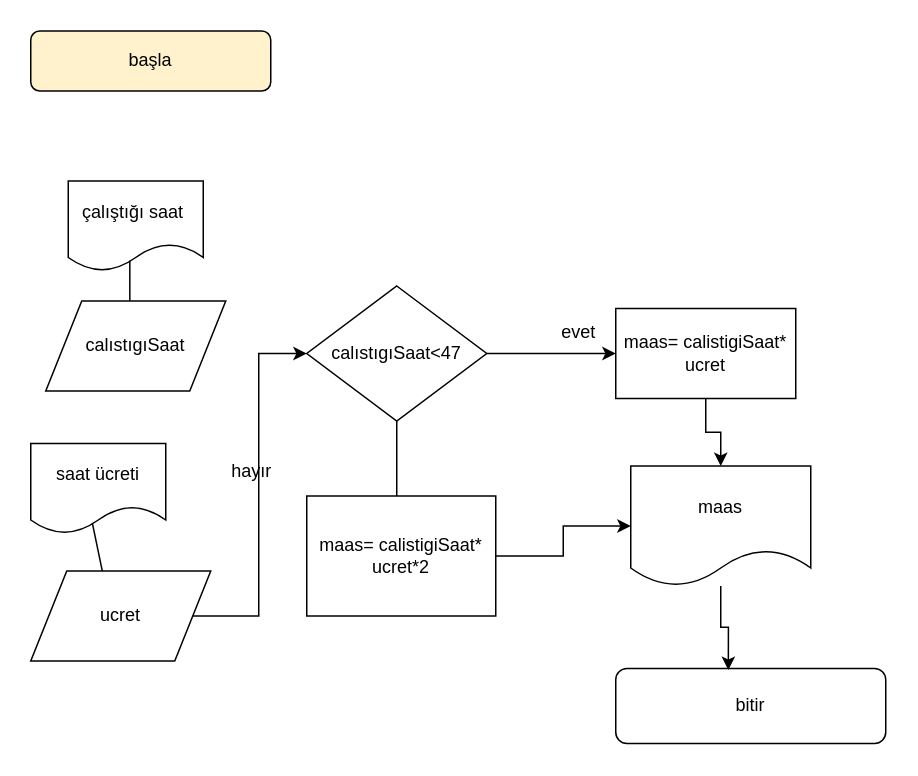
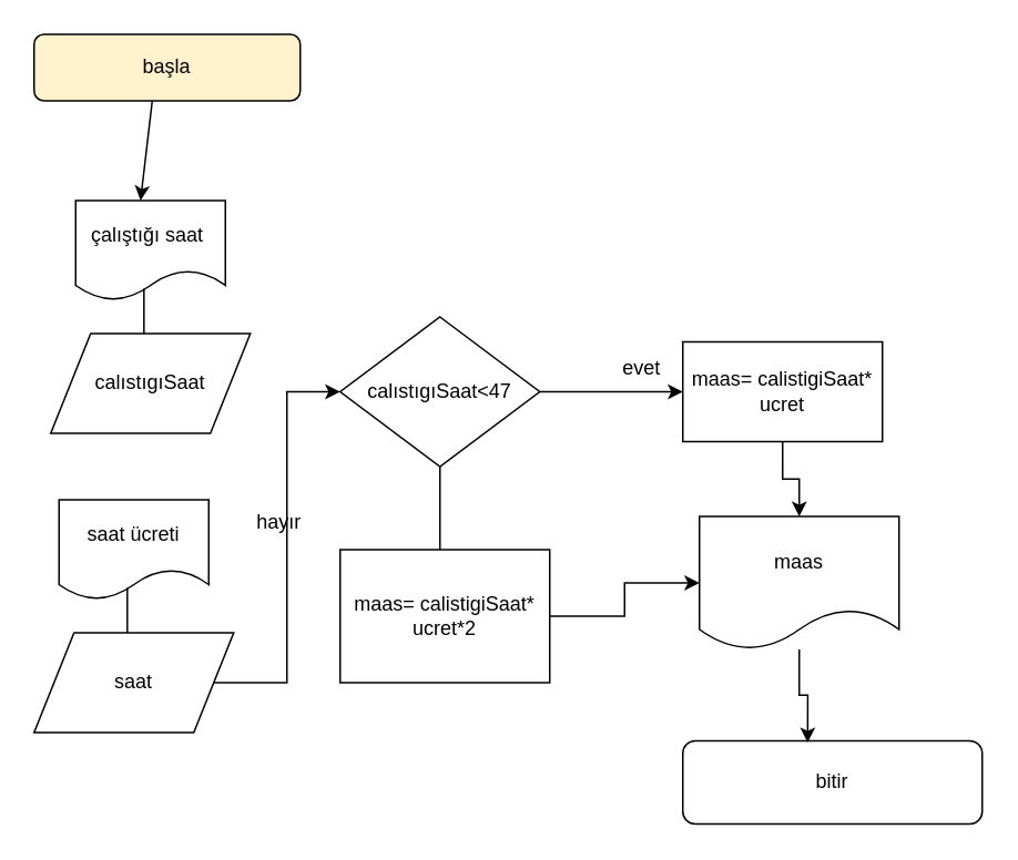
  <mxCell id="0" />
  <mxCell id="1" parent="0" />
  <mxCell id="2" value="başla" style="rounded=1;whiteSpace=wrap;html=1;fontSize=12;glass=0;strokeWidth=1;shadow=0;fillColor=#fff2cc;" vertex="1" parent="1"><mxGeometry x="20" y="20" width="160" height="40" as="geometry" /></mxCell>
  <mxCell id="3" value="çalıştığı saat&amp;nbsp;" style="shape=document;whiteSpace=wrap;html=1;boundedLbl=1;" vertex="1" parent="1"><mxGeometry x="45" y="120" width="90" height="60" as="geometry" /></mxCell>
+ <mxCell id="4" value="" style="endArrow=classic;html=1;exitX=0.444;exitY=1;exitDx=0;exitDy=0;exitPerimeter=0;entryX=0.433;entryY=0;entryDx=0;entryDy=0;entryPerimeter=0;" edge="1" parent="1" source="2" target="3"><mxGeometry width="50" height="50" relative="1" as="geometry"><mxPoint x="94" y="181.98" as="sourcePoint" /><mxPoint x="290" y="230" as="targetPoint" /></mxGeometry></mxCell>
  <mxCell id="5" value="" style="endArrow=classic;html=1;exitX=0.456;exitY=0.883;exitDx=0;exitDy=0;exitPerimeter=0;" edge="1" parent="1" source="3"><mxGeometry width="50" height="50" relative="1" as="geometry"><mxPoint x="140" y="260" as="sourcePoint" /><mxPoint x="86" y="240" as="targetPoint" /></mxGeometry></mxCell>
  <mxCell id="6" value="calıstıgıSaat" style="shape=parallelogram;perimeter=parallelogramPerimeter;whiteSpace=wrap;html=1;" vertex="1" parent="1"><mxGeometry x="30" y="200" width="120" height="60" as="geometry" /></mxCell>
  <mxCell id="7" style="edgeStyle=orthogonalEdgeStyle;rounded=0;orthogonalLoop=1;jettySize=auto;html=1;" edge="1" parent="1" source="9"><mxGeometry relative="1" as="geometry"><mxPoint x="410" y="235" as="targetPoint" /></mxGeometry></mxCell>
  <mxCell id="8" style="edgeStyle=orthogonalEdgeStyle;rounded=0;orthogonalLoop=1;jettySize=auto;html=1;" edge="1" parent="1" source="9"><mxGeometry relative="1" as="geometry"><mxPoint x="264" y="340" as="targetPoint" /></mxGeometry></mxCell>
  <mxCell id="9" value="calıstıgıSaat&amp;lt;47" style="rhombus;whiteSpace=wrap;html=1;" vertex="1" parent="1"><mxGeometry x="204" y="190" width="120" height="90" as="geometry" /></mxCell>
  <mxCell id="10" value="evet" style="text;html=1;align=center;verticalAlign=middle;resizable=0;points=[];autosize=1;" vertex="1" parent="1"><mxGeometry x="365" y="211" width="40" height="20" as="geometry" /></mxCell>
  <mxCell id="11" value="hayır" style="text;html=1;align=center;verticalAlign=middle;resizable=0;points=[];autosize=1;" vertex="1" parent="1"><mxGeometry x="147" y="304" width="40" height="20" as="geometry" /></mxCell>
  <mxCell id="12" value="bitir" style="rounded=1;whiteSpace=wrap;html=1;fontSize=12;glass=0;strokeWidth=1;shadow=0;" vertex="1" parent="1"><mxGeometry x="410" y="445" width="180" height="50" as="geometry" /></mxCell>
  <mxCell id="13" style="edgeStyle=orthogonalEdgeStyle;rounded=0;orthogonalLoop=1;jettySize=auto;html=1;entryX=0.5;entryY=0;entryDx=0;entryDy=0;" edge="1" parent="1" source="14" target="20"><mxGeometry relative="1" as="geometry" /></mxCell>
  <mxCell id="14" value="maas= calistigiSaat* ucret" style="rounded=0;whiteSpace=wrap;html=1;" vertex="1" parent="1"><mxGeometry x="410" y="205" width="120" height="60" as="geometry" /></mxCell>
- <mxCell id="15" value="saat ücreti" style="shape=document;whiteSpace=wrap;html=1;boundedLbl=1;" vertex="1" parent="1"><mxGeometry x="20" y="295" width="90" height="60" as="geometry" /></mxCell>
+ <mxCell id="15" value="saat ücreti" style="shape=document;whiteSpace=wrap;html=1;boundedLbl=1;" vertex="1" parent="1"><mxGeometry x="35" y="300" width="90" height="60" as="geometry" /></mxCell>
  <mxCell id="16" value="" style="endArrow=classic;html=1;exitX=0.456;exitY=0.883;exitDx=0;exitDy=0;exitPerimeter=0;" edge="1" parent="1" source="15"><mxGeometry width="50" height="50" relative="1" as="geometry"><mxPoint x="130" y="440" as="sourcePoint" /><mxPoint x="76" y="420" as="targetPoint" /></mxGeometry></mxCell>
  <mxCell id="17" style="edgeStyle=orthogonalEdgeStyle;rounded=0;orthogonalLoop=1;jettySize=auto;html=1;entryX=0;entryY=0.5;entryDx=0;entryDy=0;" edge="1" parent="1" source="18" target="9"><mxGeometry relative="1" as="geometry" /></mxCell>
- <mxCell id="18" value="ucret" style="shape=parallelogram;perimeter=parallelogramPerimeter;whiteSpace=wrap;html=1;" vertex="1" parent="1"><mxGeometry x="20" y="380" width="120" height="60" as="geometry" /></mxCell>
+ <mxCell id="18" value="saat" style="shape=parallelogram;perimeter=parallelogramPerimeter;whiteSpace=wrap;html=1;" vertex="1" parent="1"><mxGeometry x="20" y="380" width="120" height="60" as="geometry" /></mxCell>
  <mxCell id="19" style="edgeStyle=orthogonalEdgeStyle;rounded=0;orthogonalLoop=1;jettySize=auto;html=1;entryX=0.417;entryY=0.02;entryDx=0;entryDy=0;entryPerimeter=0;" edge="1" parent="1" source="20" target="12"><mxGeometry relative="1" as="geometry" /></mxCell>
  <mxCell id="20" value="maas" style="shape=document;whiteSpace=wrap;html=1;boundedLbl=1;" vertex="1" parent="1"><mxGeometry x="420" y="310" width="120" height="80" as="geometry" /></mxCell>
  <mxCell id="21" style="edgeStyle=orthogonalEdgeStyle;rounded=0;orthogonalLoop=1;jettySize=auto;html=1;" edge="1" parent="1" source="22" target="20"><mxGeometry relative="1" as="geometry" /></mxCell>
  <mxCell id="22" value="maas= calistigiSaat* ucret*2" style="rounded=0;whiteSpace=wrap;html=1;" vertex="1" parent="1"><mxGeometry x="204" y="330" width="126" height="80" as="geometry" /></mxCell>
